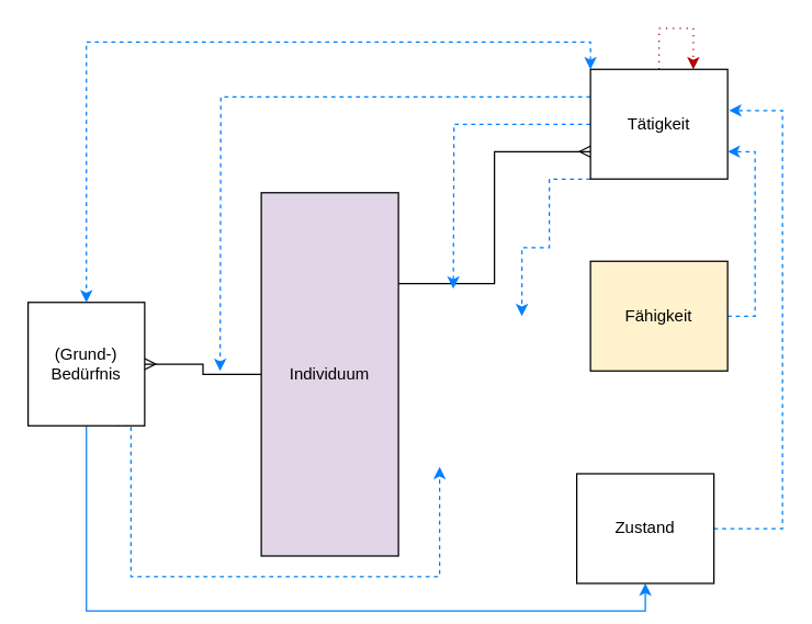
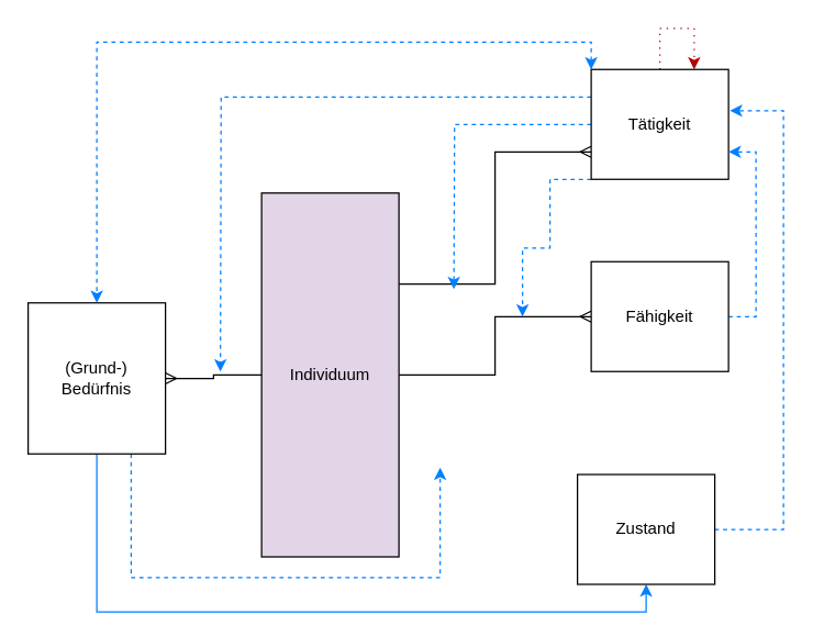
  <mxCell id="0" />
  <mxCell id="1" parent="0" />
  <mxCell id="2" style="edgeStyle=orthogonalEdgeStyle;rounded=0;orthogonalLoop=1;jettySize=auto;html=1;exitX=0;exitY=0.5;exitDx=0;exitDy=0;entryX=1;entryY=0.5;entryDx=0;entryDy=0;endArrow=ERmany;endFill=0;" edge="1" parent="1" source="5" target="8"><mxGeometry relative="1" as="geometry" /></mxCell>
  <mxCell id="3" style="edgeStyle=orthogonalEdgeStyle;rounded=0;orthogonalLoop=1;jettySize=auto;html=1;exitX=1;exitY=0.25;exitDx=0;exitDy=0;entryX=0;entryY=0.75;entryDx=0;entryDy=0;endArrow=ERmany;endFill=0;" edge="1" parent="1" source="5" target="14"><mxGeometry relative="1" as="geometry" /></mxCell>
+ <mxCell id="4" style="edgeStyle=orthogonalEdgeStyle;rounded=0;orthogonalLoop=1;jettySize=auto;html=1;exitX=1;exitY=0.5;exitDx=0;exitDy=0;entryX=0;entryY=0.5;entryDx=0;entryDy=0;endArrow=ERmany;endFill=0;" edge="1" parent="1" source="5" target="16"><mxGeometry relative="1" as="geometry" /></mxCell>
  <mxCell id="5" value="Individuum" style="whiteSpace=wrap;html=1;align=center;fillColor=#e1d5e7;" vertex="1" parent="1"><mxGeometry x="190" y="140" width="100" height="265" as="geometry" /></mxCell>
  <mxCell id="6" style="edgeStyle=orthogonalEdgeStyle;rounded=0;orthogonalLoop=1;jettySize=auto;html=1;exitX=0.5;exitY=1;exitDx=0;exitDy=0;entryX=0.5;entryY=1;entryDx=0;entryDy=0;dashed=0;startArrow=none;startFill=0;endArrow=classic;endFill=1;strokeColor=#007FFF;" edge="1" parent="1" source="8" target="18"><mxGeometry relative="1" as="geometry" /></mxCell>
  <mxCell id="7" style="edgeStyle=orthogonalEdgeStyle;rounded=0;orthogonalLoop=1;jettySize=auto;html=1;exitX=0.75;exitY=1;exitDx=0;exitDy=0;dashed=1;startArrow=none;startFill=0;endArrow=classic;endFill=1;strokeColor=#007FFF;" edge="1" parent="1" source="8"><mxGeometry relative="1" as="geometry"><mxPoint x="320" y="340" as="targetPoint" /><Array as="points"><mxPoint x="95" y="420" /><mxPoint x="320" y="420" /></Array></mxGeometry></mxCell>
- <mxCell id="8" value="(Grund-) Bedürfnis" style="whiteSpace=wrap;html=1;align=center;verticalAlign=middle;" vertex="1" parent="1"><mxGeometry x="20" y="220" width="85" height="90" as="geometry" /></mxCell>
+ <mxCell id="8" value="(Grund-) Bedürfnis" style="whiteSpace=wrap;html=1;align=center;verticalAlign=middle;" vertex="1" parent="1"><mxGeometry x="20" y="220" width="100" height="110" as="geometry" /></mxCell>
  <mxCell id="9" style="edgeStyle=orthogonalEdgeStyle;rounded=0;orthogonalLoop=1;jettySize=auto;html=1;entryX=0.5;entryY=0;entryDx=0;entryDy=0;startArrow=classic;startFill=1;endArrow=classic;endFill=1;dashed=1;fillColor=#fa6800;strokeColor=#007FFF;exitX=0;exitY=0;exitDx=0;exitDy=0;" edge="1" parent="1" source="14" target="8"><mxGeometry relative="1" as="geometry"><mxPoint x="420" y="50" as="sourcePoint" /></mxGeometry></mxCell>
  <mxCell id="10" style="edgeStyle=orthogonalEdgeStyle;rounded=0;orthogonalLoop=1;jettySize=auto;html=1;exitX=0.5;exitY=0;exitDx=0;exitDy=0;dashed=1;startArrow=none;startFill=0;endArrow=classic;endFill=1;strokeColor=#B20000;entryX=0.75;entryY=0;entryDx=0;entryDy=0;dashPattern=1 4;fillColor=#e51400;strokeWidth=1;" edge="1" parent="1" source="14" target="14"><mxGeometry relative="1" as="geometry"><mxPoint x="480" y="10" as="targetPoint" /><Array as="points"><mxPoint x="480" y="20" /><mxPoint x="505" y="20" /></Array></mxGeometry></mxCell>
  <mxCell id="11" style="edgeStyle=orthogonalEdgeStyle;rounded=0;orthogonalLoop=1;jettySize=auto;html=1;exitX=0;exitY=0.25;exitDx=0;exitDy=0;dashed=1;startArrow=none;startFill=0;endArrow=classic;endFill=1;strokeColor=#007FFF;" edge="1" parent="1" source="14"><mxGeometry relative="1" as="geometry"><mxPoint x="160" y="270" as="targetPoint" /></mxGeometry></mxCell>
  <mxCell id="12" style="edgeStyle=orthogonalEdgeStyle;rounded=0;orthogonalLoop=1;jettySize=auto;html=1;exitX=0;exitY=0.5;exitDx=0;exitDy=0;dashed=1;startArrow=none;startFill=0;endArrow=classic;endFill=1;strokeColor=#007FFF;" edge="1" parent="1" source="14"><mxGeometry relative="1" as="geometry"><mxPoint x="330" y="210" as="targetPoint" /></mxGeometry></mxCell>
  <mxCell id="13" style="edgeStyle=orthogonalEdgeStyle;rounded=0;orthogonalLoop=1;jettySize=auto;html=1;exitX=0;exitY=1;exitDx=0;exitDy=0;dashed=1;startArrow=none;startFill=0;endArrow=classic;endFill=1;strokeColor=#007FFF;" edge="1" parent="1" source="14"><mxGeometry relative="1" as="geometry"><mxPoint x="380" y="230" as="targetPoint" /><Array as="points"><mxPoint x="400" y="130" /><mxPoint x="400" y="180" /><mxPoint x="380" y="180" /></Array></mxGeometry></mxCell>
  <mxCell id="14" value="Tätigkeit" style="whiteSpace=wrap;html=1;align=center;" vertex="1" parent="1"><mxGeometry x="430" y="50" width="100" height="80" as="geometry" /></mxCell>
  <mxCell id="15" style="edgeStyle=orthogonalEdgeStyle;rounded=0;orthogonalLoop=1;jettySize=auto;html=1;exitX=1;exitY=0.5;exitDx=0;exitDy=0;entryX=1;entryY=0.75;entryDx=0;entryDy=0;dashed=1;startArrow=none;startFill=0;endArrow=classic;endFill=1;fillColor=#fa6800;strokeColor=#007FFF;" edge="1" parent="1" source="16" target="14"><mxGeometry relative="1" as="geometry" /></mxCell>
- <mxCell id="16" value="Fähigkeit" style="whiteSpace=wrap;html=1;align=center;fillColor=#fff2cc;" vertex="1" parent="1"><mxGeometry x="430" y="190" width="100" height="80" as="geometry" /></mxCell>
+ <mxCell id="16" value="Fähigkeit" style="whiteSpace=wrap;html=1;align=center;" vertex="1" parent="1"><mxGeometry x="430" y="190" width="100" height="80" as="geometry" /></mxCell>
  <mxCell id="17" style="edgeStyle=orthogonalEdgeStyle;rounded=0;orthogonalLoop=1;jettySize=auto;html=1;exitX=1;exitY=0.5;exitDx=0;exitDy=0;entryX=1.01;entryY=0.375;entryDx=0;entryDy=0;entryPerimeter=0;dashed=1;startArrow=none;startFill=0;endArrow=classic;endFill=1;fillColor=#fa6800;strokeColor=#007FFF;" edge="1" parent="1" source="18" target="14"><mxGeometry relative="1" as="geometry"><Array as="points"><mxPoint x="570" y="385" /><mxPoint x="570" y="80" /></Array></mxGeometry></mxCell>
  <mxCell id="18" value="Zustand" style="whiteSpace=wrap;html=1;align=center;" vertex="1" parent="1"><mxGeometry x="420" y="345" width="100" height="80" as="geometry" /></mxCell>
